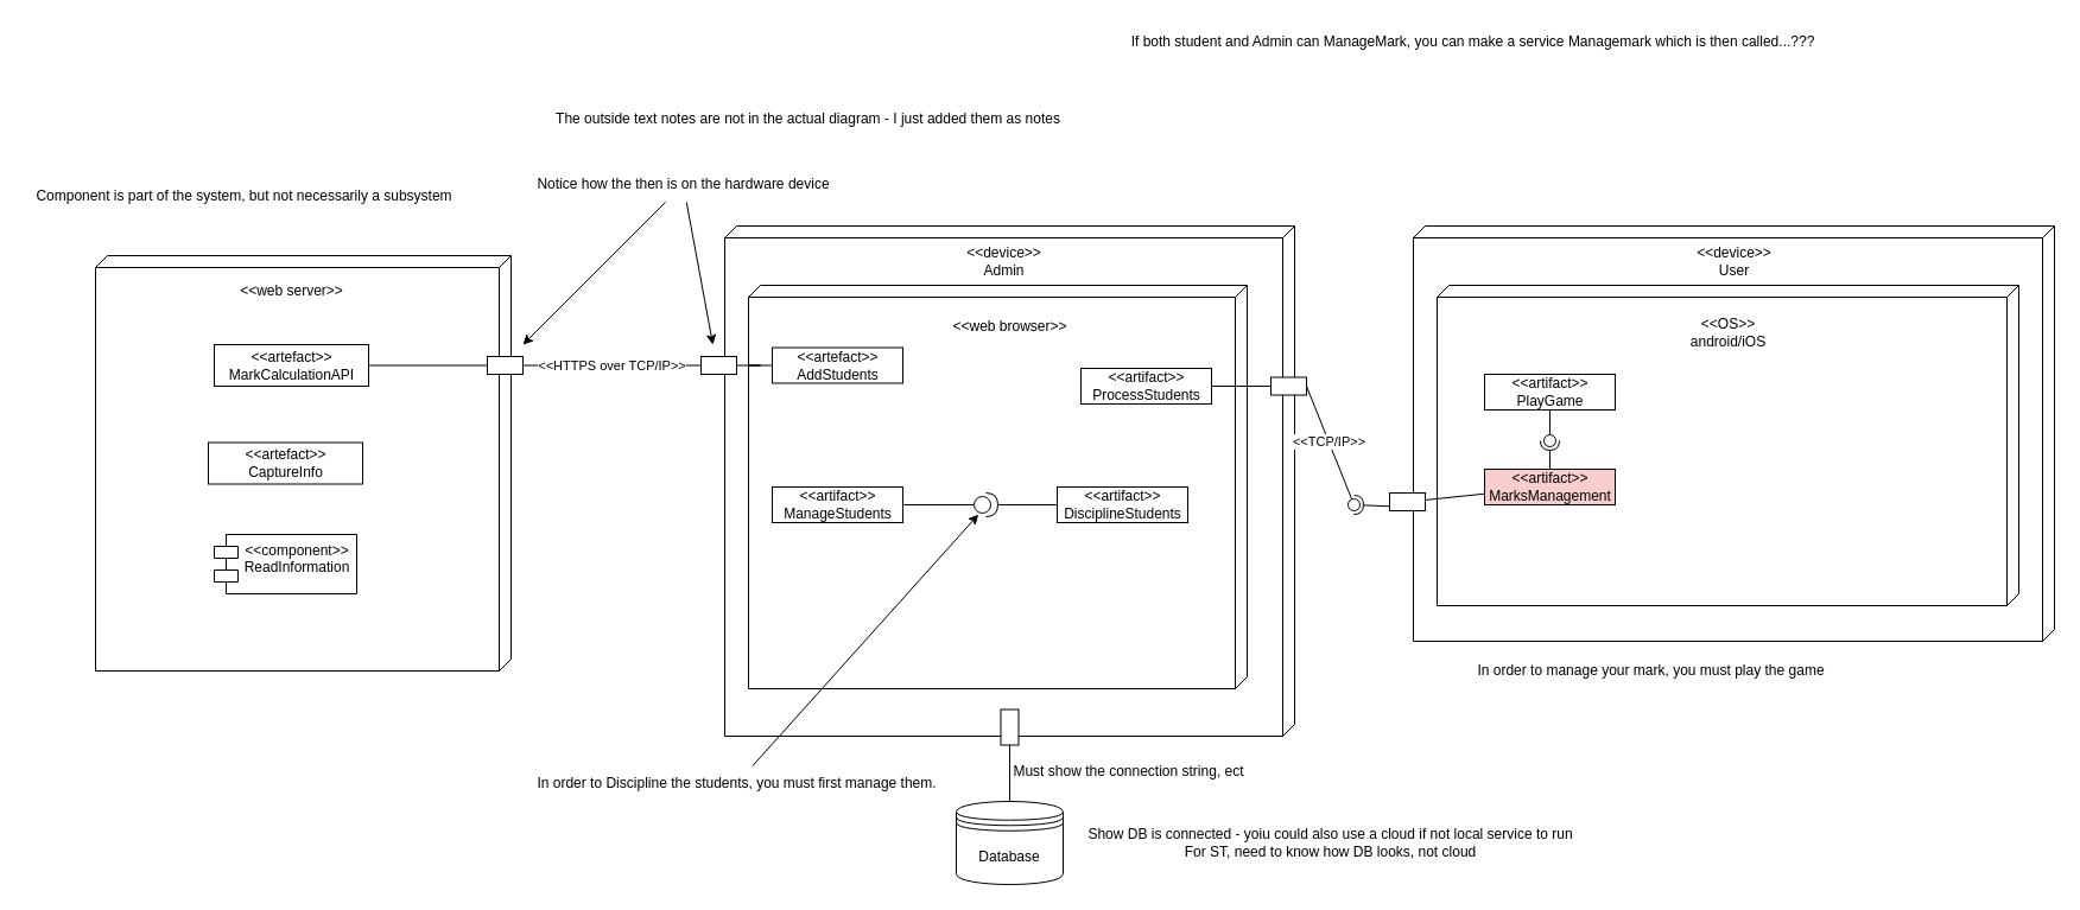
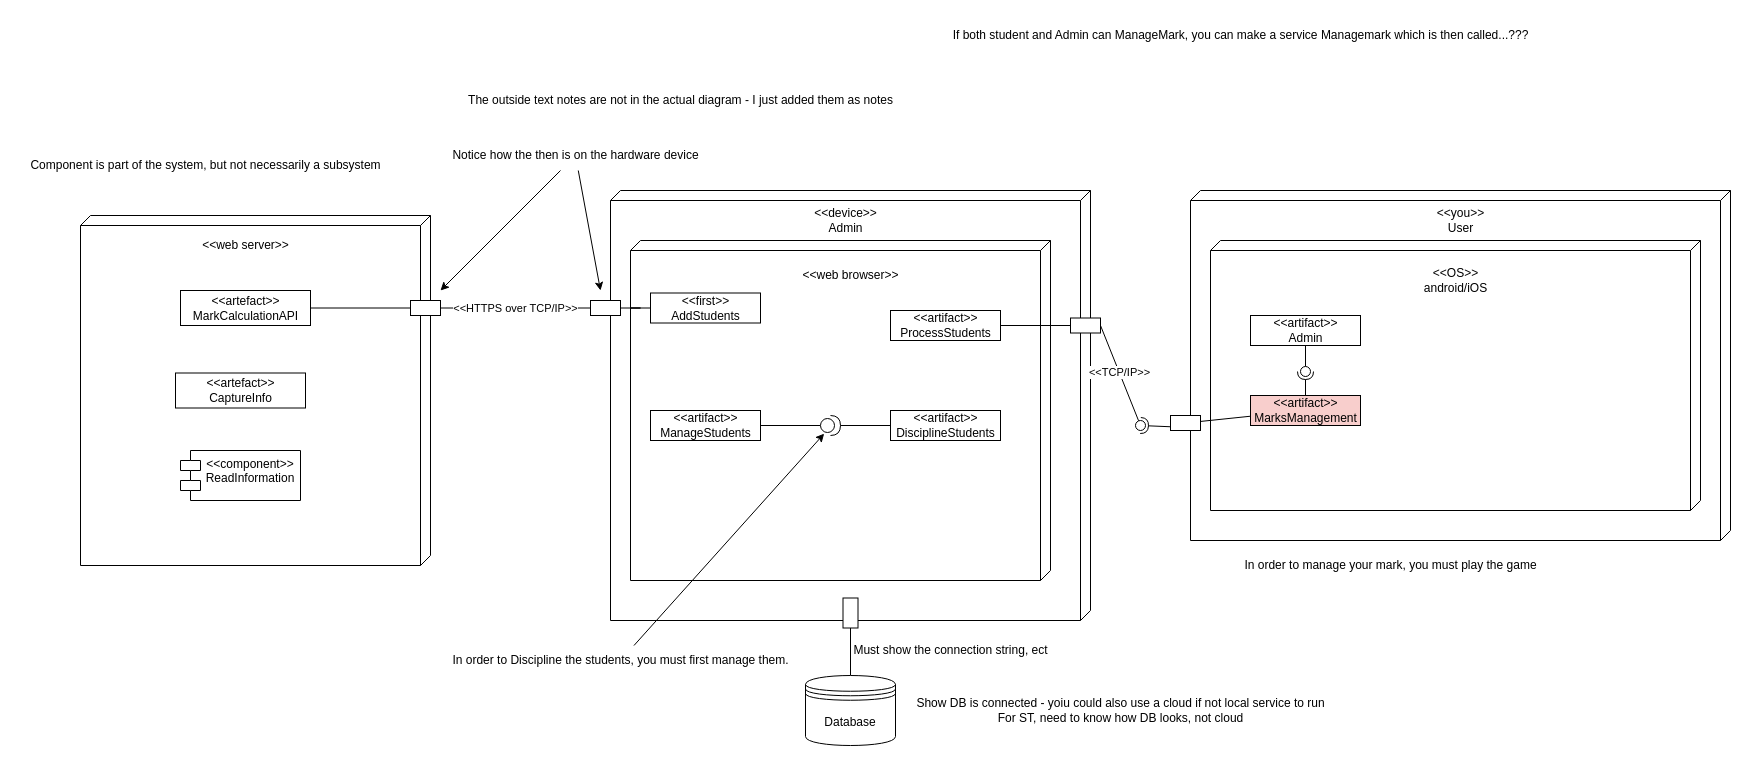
  <mxCell id="0" />
  <mxCell id="1" parent="0" />
  <mxCell id="2" style="edgeStyle=orthogonalEdgeStyle;rounded=0;orthogonalLoop=1;jettySize=auto;html=1;endArrow=none;endFill=0;" edge="1" parent="1" source="3" target="51"><mxGeometry relative="1" as="geometry" /></mxCell>
  <mxCell id="3" value="" style="verticalAlign=top;align=left;spacingTop=8;spacingLeft=2;spacingRight=12;shape=cube;size=10;direction=south;fontStyle=4;html=1;" vertex="1" parent="1"><mxGeometry x="610" y="190" width="480" height="430" as="geometry" /></mxCell>
  <mxCell id="4" value="&amp;lt;&amp;lt;device&amp;gt;&amp;gt;&lt;br&gt;Admin" style="text;html=1;align=center;verticalAlign=middle;resizable=0;points=[];autosize=1;strokeColor=none;fillColor=none;" vertex="1" parent="1"><mxGeometry x="800" y="200" width="90" height="40" as="geometry" /></mxCell>
  <mxCell id="5" value="" style="verticalAlign=top;align=left;spacingTop=8;spacingLeft=2;spacingRight=12;shape=cube;size=10;direction=south;fontStyle=4;html=1;" vertex="1" parent="1"><mxGeometry x="630" y="240" width="420" height="340" as="geometry" /></mxCell>
  <mxCell id="6" value="&amp;lt;&amp;lt;web browser&amp;gt;&amp;gt;&lt;br&gt;" style="text;html=1;align=center;verticalAlign=middle;resizable=0;points=[];autosize=1;strokeColor=none;fillColor=none;" vertex="1" parent="1"><mxGeometry x="790" y="260" width="120" height="30" as="geometry" /></mxCell>
  <mxCell id="7" value="" style="verticalAlign=top;align=left;spacingTop=8;spacingLeft=2;spacingRight=12;shape=cube;size=10;direction=south;fontStyle=4;html=1;" vertex="1" parent="1"><mxGeometry x="1190" y="190" width="540" height="350" as="geometry" /></mxCell>
- <mxCell id="8" value="&amp;lt;&amp;lt;device&amp;gt;&amp;gt;&lt;br&gt;User" style="text;html=1;align=center;verticalAlign=middle;resizable=0;points=[];autosize=1;strokeColor=none;fillColor=none;" vertex="1" parent="1"><mxGeometry x="1415" y="200" width="90" height="40" as="geometry" /></mxCell>
+ <mxCell id="8" value="&amp;lt;&amp;lt;you&amp;gt;&amp;gt;&lt;br&gt;User" style="text;html=1;align=center;verticalAlign=middle;resizable=0;points=[];autosize=1;strokeColor=none;fillColor=none;" vertex="1" parent="1"><mxGeometry x="1415" y="200" width="90" height="40" as="geometry" /></mxCell>
  <mxCell id="9" value="" style="verticalAlign=top;align=left;spacingTop=8;spacingLeft=2;spacingRight=12;shape=cube;size=10;direction=south;fontStyle=4;html=1;" vertex="1" parent="1"><mxGeometry x="1210" y="240" width="490" height="270" as="geometry" /></mxCell>
  <mxCell id="10" value="&amp;lt;&amp;lt;OS&amp;gt;&amp;gt;&lt;br&gt;android/iOS" style="text;html=1;align=center;verticalAlign=middle;resizable=0;points=[];autosize=1;strokeColor=none;fillColor=none;" vertex="1" parent="1"><mxGeometry x="1410" y="260" width="90" height="40" as="geometry" /></mxCell>
  <mxCell id="11" value="" style="verticalAlign=top;align=left;spacingTop=8;spacingLeft=2;spacingRight=12;shape=cube;size=10;direction=south;fontStyle=4;html=1;" vertex="1" parent="1"><mxGeometry x="80" y="215" width="350" height="350" as="geometry" /></mxCell>
  <mxCell id="12" value="&amp;lt;&amp;lt;web server&amp;gt;&amp;gt;&lt;br&gt;" style="text;html=1;align=center;verticalAlign=middle;resizable=0;points=[];autosize=1;strokeColor=none;fillColor=none;" vertex="1" parent="1"><mxGeometry x="190" y="230" width="110" height="30" as="geometry" /></mxCell>
- <mxCell id="13" value="&amp;lt;&amp;lt;artefact&amp;gt;&amp;gt;&lt;br&gt;AddStudents" style="html=1;" vertex="1" parent="1"><mxGeometry x="650" y="292.5" width="110" height="30" as="geometry" /></mxCell>
- <mxCell id="14" value="&amp;lt;&amp;lt;artifact&amp;gt;&amp;gt;&lt;br&gt;ProcessStudents" style="html=1;" vertex="1" parent="1"><mxGeometry x="910" y="310" width="110" height="30" as="geometry" /></mxCell>
+ <mxCell id="13" value="&amp;lt;&amp;lt;first&amp;gt;&amp;gt;&lt;br&gt;AddStudents" style="html=1;" vertex="1" parent="1"><mxGeometry x="650" y="292.5" width="110" height="30" as="geometry" /></mxCell>
+ <mxCell id="14" value="&amp;lt;&amp;lt;artifact&amp;gt;&amp;gt;&lt;br&gt;ProcessStudents" style="html=1;" vertex="1" parent="1"><mxGeometry x="890" y="310" width="110" height="30" as="geometry" /></mxCell>
  <mxCell id="15" style="edgeStyle=none;rounded=0;orthogonalLoop=1;jettySize=auto;html=1;entryX=0;entryY=0.5;entryDx=0;entryDy=0;entryPerimeter=0;endArrow=none;endFill=0;" edge="1" parent="1" source="16" target="35"><mxGeometry relative="1" as="geometry" /></mxCell>
  <mxCell id="16" value="&amp;lt;&amp;lt;artifact&amp;gt;&amp;gt;&lt;br&gt;ManageStudents" style="html=1;" vertex="1" parent="1"><mxGeometry x="650" y="410" width="110" height="30" as="geometry" /></mxCell>
  <mxCell id="17" style="edgeStyle=none;rounded=0;orthogonalLoop=1;jettySize=auto;html=1;entryX=1;entryY=0.5;entryDx=0;entryDy=0;entryPerimeter=0;endArrow=none;endFill=0;" edge="1" parent="1" source="18" target="35"><mxGeometry relative="1" as="geometry" /></mxCell>
  <mxCell id="18" value="&amp;lt;&amp;lt;artifact&amp;gt;&amp;gt;&lt;br&gt;DisciplineStudents" style="html=1;" vertex="1" parent="1"><mxGeometry x="890" y="410" width="110" height="30" as="geometry" /></mxCell>
  <mxCell id="19" value="&lt;&lt;component&gt;&gt;&#10;ReadInformation" style="shape=module;align=left;spacingLeft=20;align=center;verticalAlign=top;flipH=0;flipV=0;" vertex="1" parent="1"><mxGeometry x="180" y="450" width="120" height="50" as="geometry" /></mxCell>
  <mxCell id="20" value="Component is part of the system, but not necessarily a subsystem" style="text;html=1;align=center;verticalAlign=middle;resizable=0;points=[];autosize=1;strokeColor=none;fillColor=none;" vertex="1" parent="1"><mxGeometry x="20" y="150" width="370" height="30" as="geometry" /></mxCell>
  <mxCell id="21" style="edgeStyle=orthogonalEdgeStyle;rounded=0;orthogonalLoop=1;jettySize=auto;html=1;entryX=0;entryY=0.5;entryDx=0;entryDy=0;endArrow=none;endFill=0;" edge="1" parent="1" source="22" target="25"><mxGeometry relative="1" as="geometry" /></mxCell>
  <mxCell id="22" value="&amp;lt;&amp;lt;artefact&amp;gt;&amp;gt;&lt;br&gt;MarkCalculationAPI" style="html=1;" vertex="1" parent="1"><mxGeometry x="180" y="290" width="130" height="35" as="geometry" /></mxCell>
  <mxCell id="23" value="&amp;lt;&amp;lt;artefact&amp;gt;&amp;gt;&lt;br&gt;CaptureInfo" style="html=1;" vertex="1" parent="1"><mxGeometry x="175" y="372.5" width="130" height="35" as="geometry" /></mxCell>
  <mxCell id="24" value="&amp;lt;&amp;lt;HTTPS over TCP/IP&amp;gt;&amp;gt;" style="edgeStyle=orthogonalEdgeStyle;rounded=0;orthogonalLoop=1;jettySize=auto;html=1;entryX=0;entryY=0.5;entryDx=0;entryDy=0;endArrow=none;endFill=0;" edge="1" parent="1" source="25" target="27"><mxGeometry relative="1" as="geometry" /></mxCell>
  <mxCell id="25" value="" style="html=1;" vertex="1" parent="1"><mxGeometry x="410" y="300" width="30" height="15" as="geometry" /></mxCell>
  <mxCell id="26" style="edgeStyle=orthogonalEdgeStyle;rounded=0;orthogonalLoop=1;jettySize=auto;html=1;entryX=0;entryY=0.5;entryDx=0;entryDy=0;endArrow=none;endFill=0;" edge="1" parent="1" source="27" target="13"><mxGeometry relative="1" as="geometry" /></mxCell>
  <mxCell id="27" value="" style="html=1;" vertex="1" parent="1"><mxGeometry x="590" y="300" width="30" height="15" as="geometry" /></mxCell>
  <mxCell id="28" style="edgeStyle=orthogonalEdgeStyle;rounded=0;orthogonalLoop=1;jettySize=auto;html=1;exitX=0.5;exitY=1;exitDx=0;exitDy=0;" edge="1" parent="1" source="14" target="14"><mxGeometry relative="1" as="geometry" /></mxCell>
  <mxCell id="29" style="rounded=0;orthogonalLoop=1;jettySize=auto;html=1;endArrow=classic;endFill=1;" edge="1" parent="1" source="31"><mxGeometry relative="1" as="geometry"><mxPoint x="600" y="290" as="targetPoint" /></mxGeometry></mxCell>
  <mxCell id="30" style="edgeStyle=none;rounded=0;orthogonalLoop=1;jettySize=auto;html=1;endArrow=classic;endFill=1;" edge="1" parent="1" source="31"><mxGeometry relative="1" as="geometry"><mxPoint x="440" y="290" as="targetPoint" /></mxGeometry></mxCell>
  <mxCell id="31" value="Notice how the then is on the hardware device" style="text;html=1;align=center;verticalAlign=middle;resizable=0;points=[];autosize=1;strokeColor=none;fillColor=none;" vertex="1" parent="1"><mxGeometry x="440" y="140" width="270" height="30" as="geometry" /></mxCell>
  <mxCell id="32" style="edgeStyle=none;rounded=0;orthogonalLoop=1;jettySize=auto;html=1;exitX=0.5;exitY=1;exitDx=0;exitDy=0;endArrow=classic;endFill=1;" edge="1" parent="1" source="18" target="18"><mxGeometry relative="1" as="geometry" /></mxCell>
  <mxCell id="33" style="edgeStyle=none;rounded=0;orthogonalLoop=1;jettySize=auto;html=1;entryX=0.183;entryY=0.908;entryDx=0;entryDy=0;entryPerimeter=0;endArrow=classic;endFill=1;" edge="1" parent="1" source="34" target="35"><mxGeometry relative="1" as="geometry" /></mxCell>
  <mxCell id="34" value="In order to Discipline the students, you must first manage them." style="text;html=1;align=center;verticalAlign=middle;resizable=0;points=[];autosize=1;strokeColor=none;fillColor=none;" vertex="1" parent="1"><mxGeometry x="440" y="645" width="360" height="30" as="geometry" /></mxCell>
  <mxCell id="35" value="" style="shape=providedRequiredInterface;html=1;verticalLabelPosition=bottom;sketch=0;" vertex="1" parent="1"><mxGeometry x="820" y="415" width="20" height="20" as="geometry" /></mxCell>
  <mxCell id="36" value="The outside text notes are not in the actual diagram - I just added them as notes" style="text;html=1;align=center;verticalAlign=middle;resizable=0;points=[];autosize=1;strokeColor=none;fillColor=none;" vertex="1" parent="1"><mxGeometry x="455" y="85" width="450" height="30" as="geometry" /></mxCell>
- <mxCell id="37" value="&amp;lt;&amp;lt;artifact&amp;gt;&amp;gt;&lt;br&gt;PlayGame" style="html=1;" vertex="1" parent="1"><mxGeometry x="1250" y="315" width="110" height="30" as="geometry" /></mxCell>
+ <mxCell id="37" value="&amp;lt;&amp;lt;artifact&amp;gt;&amp;gt;&lt;br&gt;Admin" style="html=1;" vertex="1" parent="1"><mxGeometry x="1250" y="315" width="110" height="30" as="geometry" /></mxCell>
  <mxCell id="38" value="&amp;lt;&amp;lt;artifact&amp;gt;&amp;gt;&lt;br&gt;MarksManagement" style="html=1;fillColor=#f8cecc;" vertex="1" parent="1"><mxGeometry x="1250" y="395" width="110" height="30" as="geometry" /></mxCell>
  <mxCell id="39" value="If both student and Admin can ManageMark, you can make a service Managemark which is then called...???" style="text;html=1;align=center;verticalAlign=middle;resizable=0;points=[];autosize=1;strokeColor=none;fillColor=none;" vertex="1" parent="1"><mxGeometry x="940" y="20" width="600" height="30" as="geometry" /></mxCell>
  <mxCell id="40" value="In order to manage your mark, you must play the game" style="text;html=1;align=center;verticalAlign=middle;resizable=0;points=[];autosize=1;strokeColor=none;fillColor=none;" vertex="1" parent="1"><mxGeometry x="1230" y="550" width="320" height="30" as="geometry" /></mxCell>
  <mxCell id="41" value="" style="rounded=0;orthogonalLoop=1;jettySize=auto;html=1;endArrow=none;endFill=0;sketch=0;sourcePerimeterSpacing=0;targetPerimeterSpacing=0;exitX=0.5;exitY=1;exitDx=0;exitDy=0;" edge="1" target="43" parent="1" source="37"><mxGeometry relative="1" as="geometry"><mxPoint x="1320" y="378" as="sourcePoint" /></mxGeometry></mxCell>
  <mxCell id="42" value="" style="rounded=0;orthogonalLoop=1;jettySize=auto;html=1;endArrow=halfCircle;endFill=0;entryX=0.5;entryY=0.5;endSize=6;strokeWidth=1;sketch=0;" edge="1" target="43" parent="1" source="38"><mxGeometry relative="1" as="geometry"><mxPoint x="1360" y="378" as="sourcePoint" /></mxGeometry></mxCell>
  <mxCell id="43" value="" style="ellipse;whiteSpace=wrap;html=1;align=center;aspect=fixed;resizable=0;points=[];outlineConnect=0;sketch=0;" vertex="1" parent="1"><mxGeometry x="1300" y="366" width="10" height="10" as="geometry" /></mxCell>
  <mxCell id="44" value="&amp;lt;&amp;lt;TCP/IP&amp;gt;&amp;gt;" style="rounded=0;orthogonalLoop=1;jettySize=auto;html=1;endArrow=none;endFill=0;sketch=0;sourcePerimeterSpacing=0;targetPerimeterSpacing=0;exitX=1;exitY=0.5;exitDx=0;exitDy=0;" edge="1" target="46" parent="1" source="48"><mxGeometry relative="1" as="geometry"><mxPoint x="1120" y="425" as="sourcePoint" /></mxGeometry></mxCell>
  <mxCell id="45" value="" style="rounded=0;orthogonalLoop=1;jettySize=auto;html=1;endArrow=halfCircle;endFill=0;entryX=0.5;entryY=0.5;endSize=6;strokeWidth=1;sketch=0;exitX=0;exitY=0.75;exitDx=0;exitDy=0;" edge="1" target="46" parent="1" source="50"><mxGeometry relative="1" as="geometry"><mxPoint x="1160" y="425" as="sourcePoint" /></mxGeometry></mxCell>
  <mxCell id="46" value="" style="ellipse;whiteSpace=wrap;html=1;align=center;aspect=fixed;resizable=0;points=[];outlineConnect=0;sketch=0;" vertex="1" parent="1"><mxGeometry x="1135" y="420" width="10" height="10" as="geometry" /></mxCell>
  <mxCell id="47" style="edgeStyle=orthogonalEdgeStyle;rounded=0;orthogonalLoop=1;jettySize=auto;html=1;endArrow=none;endFill=0;" edge="1" parent="1" source="48" target="14"><mxGeometry relative="1" as="geometry" /></mxCell>
  <mxCell id="48" value="" style="html=1;" vertex="1" parent="1"><mxGeometry x="1070" y="317.5" width="30" height="15" as="geometry" /></mxCell>
  <mxCell id="49" style="edgeStyle=none;rounded=0;orthogonalLoop=1;jettySize=auto;html=1;endArrow=none;endFill=0;" edge="1" parent="1" source="50" target="38"><mxGeometry relative="1" as="geometry" /></mxCell>
  <mxCell id="50" value="" style="html=1;" vertex="1" parent="1"><mxGeometry x="1170" y="415" width="30" height="15" as="geometry" /></mxCell>
  <mxCell id="51" value="Database" style="shape=datastore;whiteSpace=wrap;html=1;" vertex="1" parent="1"><mxGeometry x="805" y="675" width="90" height="70" as="geometry" /></mxCell>
  <mxCell id="52" value="Show DB is connected - yoiu could also use a cloud if not local service to run&lt;br&gt;For ST, need to know how DB looks, not cloud" style="text;html=1;align=center;verticalAlign=middle;resizable=0;points=[];autosize=1;strokeColor=none;fillColor=none;" vertex="1" parent="1"><mxGeometry x="905" y="690" width="430" height="40" as="geometry" /></mxCell>
  <mxCell id="53" value="" style="html=1;rotation=90;" vertex="1" parent="1"><mxGeometry x="835" y="605" width="30" height="15" as="geometry" /></mxCell>
  <mxCell id="54" value="Must show the connection string, ect" style="text;html=1;align=center;verticalAlign=middle;resizable=0;points=[];autosize=1;strokeColor=none;fillColor=none;" vertex="1" parent="1"><mxGeometry x="840" y="635" width="220" height="30" as="geometry" /></mxCell>
